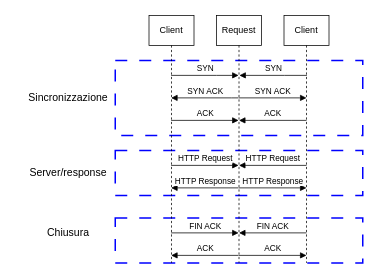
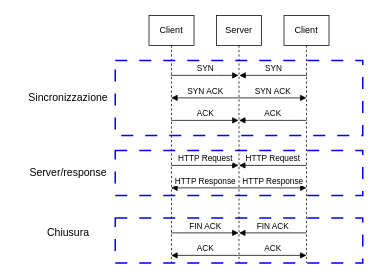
  <mxCell id="0" />
  <mxCell id="1" parent="0" />
  <mxCell id="2" value="" style="rounded=0;whiteSpace=wrap;html=1;dashed=1;fillStyle=auto;strokeWidth=2;dashPattern=8 8;strokeColor=#0000FF;" vertex="1" parent="1"><mxGeometry x="153" y="290" width="330" height="60" as="geometry" /></mxCell>
  <mxCell id="3" value="" style="rounded=0;whiteSpace=wrap;html=1;dashed=1;fillStyle=auto;strokeWidth=2;dashPattern=8 8;strokeColor=#0000ff;" vertex="1" parent="1"><mxGeometry x="153" y="80" width="330" height="100" as="geometry" /></mxCell>
  <mxCell id="4" value="" style="rounded=0;whiteSpace=wrap;html=1;dashed=1;fillStyle=auto;strokeWidth=2;dashPattern=8 8;strokeColor=#0000ff;" vertex="1" parent="1"><mxGeometry x="153" y="200" width="330" height="60" as="geometry" /></mxCell>
  <mxCell id="5" value="Client" style="shape=umlLifeline;perimeter=lifelinePerimeter;whiteSpace=wrap;html=1;container=1;dropTarget=0;collapsible=0;recursiveResize=0;outlineConnect=0;portConstraint=eastwest;newEdgeStyle={&quot;curved&quot;:0,&quot;rounded&quot;:0};size=40;" vertex="1" parent="1"><mxGeometry x="198" y="20" width="60" height="330" as="geometry" /></mxCell>
  <mxCell id="6" value="SYN" style="html=1;verticalAlign=bottom;endArrow=block;curved=0;rounded=0;" edge="1" parent="1" source="5" target="7"><mxGeometry width="80" relative="1" as="geometry"><mxPoint x="238.5" y="110" as="sourcePoint" /><mxPoint x="378" y="110" as="targetPoint" /><Array as="points"><mxPoint x="288" y="100" /></Array></mxGeometry></mxCell>
- <mxCell id="7" value="Request" style="shape=umlLifeline;perimeter=lifelinePerimeter;whiteSpace=wrap;html=1;container=1;dropTarget=0;collapsible=0;recursiveResize=0;outlineConnect=0;portConstraint=eastwest;newEdgeStyle={&quot;curved&quot;:0,&quot;rounded&quot;:0};size=40;" vertex="1" parent="1"><mxGeometry x="288" y="20" width="60" height="330" as="geometry" /></mxCell>
+ <mxCell id="7" value="Server" style="shape=umlLifeline;perimeter=lifelinePerimeter;whiteSpace=wrap;html=1;container=1;dropTarget=0;collapsible=0;recursiveResize=0;outlineConnect=0;portConstraint=eastwest;newEdgeStyle={&quot;curved&quot;:0,&quot;rounded&quot;:0};size=40;" vertex="1" parent="1"><mxGeometry x="288" y="20" width="60" height="330" as="geometry" /></mxCell>
  <mxCell id="8" value="Client" style="shape=umlLifeline;perimeter=lifelinePerimeter;whiteSpace=wrap;html=1;container=1;dropTarget=0;collapsible=0;recursiveResize=0;outlineConnect=0;portConstraint=eastwest;newEdgeStyle={&quot;curved&quot;:0,&quot;rounded&quot;:0};size=40;" vertex="1" parent="1"><mxGeometry x="378" y="20" width="60" height="330" as="geometry" /></mxCell>
  <mxCell id="9" value="ACK" style="html=1;verticalAlign=bottom;endArrow=block;curved=0;rounded=0;" edge="1" parent="1"><mxGeometry width="80" relative="1" as="geometry"><mxPoint x="227.5" y="160" as="sourcePoint" /><mxPoint x="317.5" y="160" as="targetPoint" /><Array as="points"><mxPoint x="298" y="160" /></Array></mxGeometry></mxCell>
  <mxCell id="10" value="SYN ACK" style="html=1;verticalAlign=bottom;endArrow=block;curved=0;rounded=0;" edge="1" parent="1"><mxGeometry width="80" relative="1" as="geometry"><mxPoint x="317.5" y="130" as="sourcePoint" /><mxPoint x="227.5" y="130" as="targetPoint" /><Array as="points"><mxPoint x="308" y="130" /></Array></mxGeometry></mxCell>
  <mxCell id="11" value="SYN" style="html=1;verticalAlign=bottom;endArrow=block;curved=0;rounded=0;" edge="1" parent="1"><mxGeometry width="80" relative="1" as="geometry"><mxPoint x="408.5" y="100" as="sourcePoint" /><mxPoint x="318.5" y="100" as="targetPoint" /><Array as="points"><mxPoint x="378.5" y="100" /></Array></mxGeometry></mxCell>
  <mxCell id="12" value="ACK" style="html=1;verticalAlign=bottom;endArrow=block;curved=0;rounded=0;" edge="1" parent="1"><mxGeometry width="80" relative="1" as="geometry"><mxPoint x="408" y="160" as="sourcePoint" /><mxPoint x="318" y="160" as="targetPoint" /><Array as="points"><mxPoint x="388.5" y="160" /></Array></mxGeometry></mxCell>
  <mxCell id="13" value="SYN ACK" style="html=1;verticalAlign=bottom;endArrow=block;curved=0;rounded=0;" edge="1" parent="1"><mxGeometry width="80" relative="1" as="geometry"><mxPoint x="318" y="130" as="sourcePoint" /><mxPoint x="408" y="130" as="targetPoint" /><Array as="points"><mxPoint x="398.5" y="130" /></Array></mxGeometry></mxCell>
  <mxCell id="14" value="HTTP Request" style="html=1;verticalAlign=bottom;endArrow=block;curved=0;rounded=0;" edge="1" parent="1"><mxGeometry width="80" relative="1" as="geometry"><mxPoint x="227.5" y="220" as="sourcePoint" /><mxPoint x="317.5" y="220" as="targetPoint" /><mxPoint as="offset" /></mxGeometry></mxCell>
  <mxCell id="15" value="HTTP Response" style="html=1;verticalAlign=bottom;endArrow=block;curved=0;rounded=0;" edge="1" parent="1"><mxGeometry width="80" relative="1" as="geometry"><mxPoint x="317.5" y="250" as="sourcePoint" /><mxPoint x="227.5" y="250" as="targetPoint" /></mxGeometry></mxCell>
  <mxCell id="16" value="FIN ACK" style="html=1;verticalAlign=bottom;endArrow=block;curved=0;rounded=0;" edge="1" parent="1"><mxGeometry width="80" relative="1" as="geometry"><mxPoint x="227.5" y="310" as="sourcePoint" /><mxPoint x="317.5" y="310" as="targetPoint" /></mxGeometry></mxCell>
  <mxCell id="17" value="ACK" style="html=1;verticalAlign=bottom;endArrow=block;curved=0;rounded=0;" edge="1" parent="1"><mxGeometry width="80" relative="1" as="geometry"><mxPoint x="317.5" y="340" as="sourcePoint" /><mxPoint x="227.5" y="340" as="targetPoint" /></mxGeometry></mxCell>
  <mxCell id="18" value="HTTP Request" style="html=1;verticalAlign=bottom;endArrow=block;curved=0;rounded=0;" edge="1" parent="1"><mxGeometry width="80" relative="1" as="geometry"><mxPoint x="408" y="220" as="sourcePoint" /><mxPoint x="318" y="220" as="targetPoint" /><mxPoint as="offset" /></mxGeometry></mxCell>
  <mxCell id="19" value="HTTP Response" style="html=1;verticalAlign=bottom;endArrow=block;curved=0;rounded=0;" edge="1" parent="1"><mxGeometry width="80" relative="1" as="geometry"><mxPoint x="318" y="250" as="sourcePoint" /><mxPoint x="408" y="250" as="targetPoint" /></mxGeometry></mxCell>
  <mxCell id="20" value="FIN ACK" style="html=1;verticalAlign=bottom;endArrow=block;curved=0;rounded=0;" edge="1" parent="1"><mxGeometry width="80" relative="1" as="geometry"><mxPoint x="408" y="310" as="sourcePoint" /><mxPoint x="318" y="310" as="targetPoint" /></mxGeometry></mxCell>
  <mxCell id="21" value="ACK" style="html=1;verticalAlign=bottom;endArrow=block;curved=0;rounded=0;" edge="1" parent="1"><mxGeometry width="80" relative="1" as="geometry"><mxPoint x="318" y="340" as="sourcePoint" /><mxPoint x="408" y="340" as="targetPoint" /></mxGeometry></mxCell>
  <mxCell id="22" value="Sincronizzazione" style="text;html=1;align=center;verticalAlign=middle;resizable=0;points=[];autosize=1;strokeColor=none;fillColor=none;fontSize=14;" vertex="1" parent="1"><mxGeometry x="25" y="115" width="130" height="30" as="geometry" /></mxCell>
  <mxCell id="23" value="Server/response" style="text;html=1;align=center;verticalAlign=middle;resizable=0;points=[];autosize=1;strokeColor=none;fillColor=none;fontSize=14;" vertex="1" parent="1"><mxGeometry x="20" y="215" width="140" height="30" as="geometry" /></mxCell>
  <mxCell id="24" value="Chiusura" style="text;html=1;align=center;verticalAlign=middle;resizable=0;points=[];autosize=1;strokeColor=none;fillColor=none;fontSize=14;" vertex="1" parent="1"><mxGeometry x="50" y="295" width="80" height="30" as="geometry" /></mxCell>
